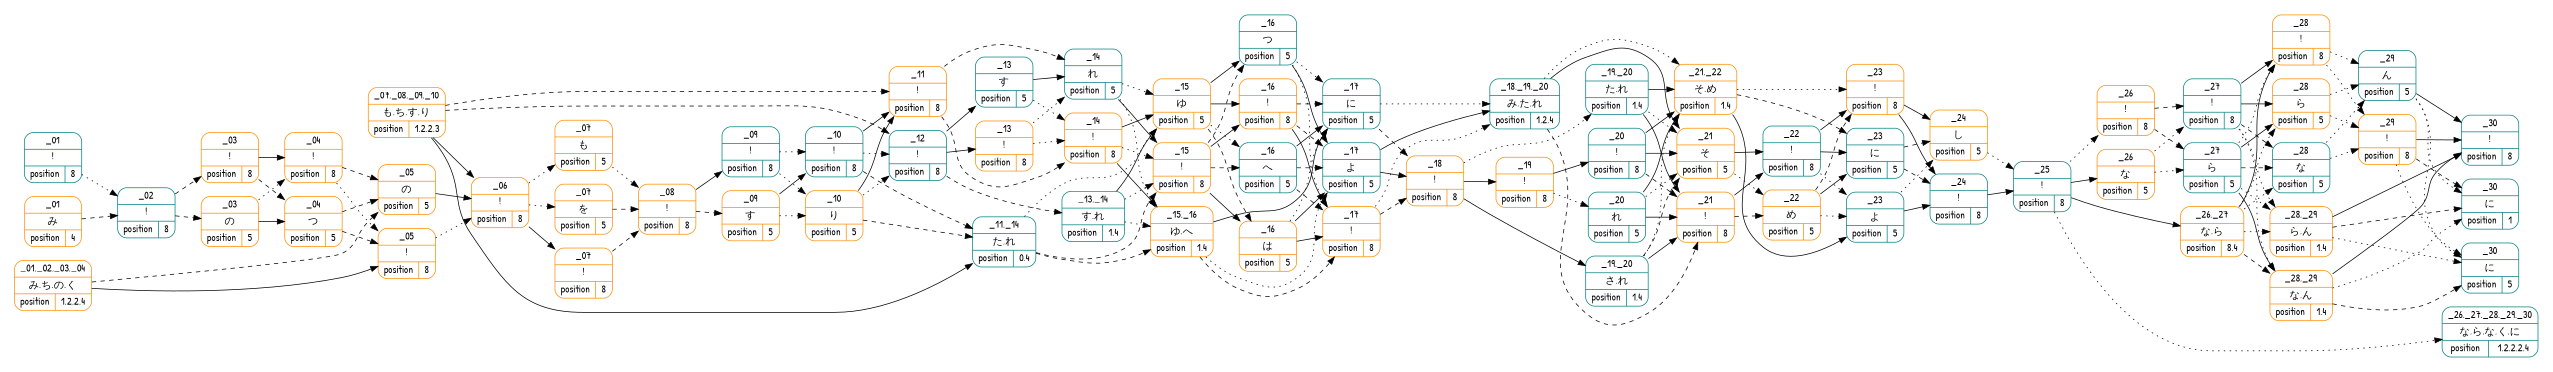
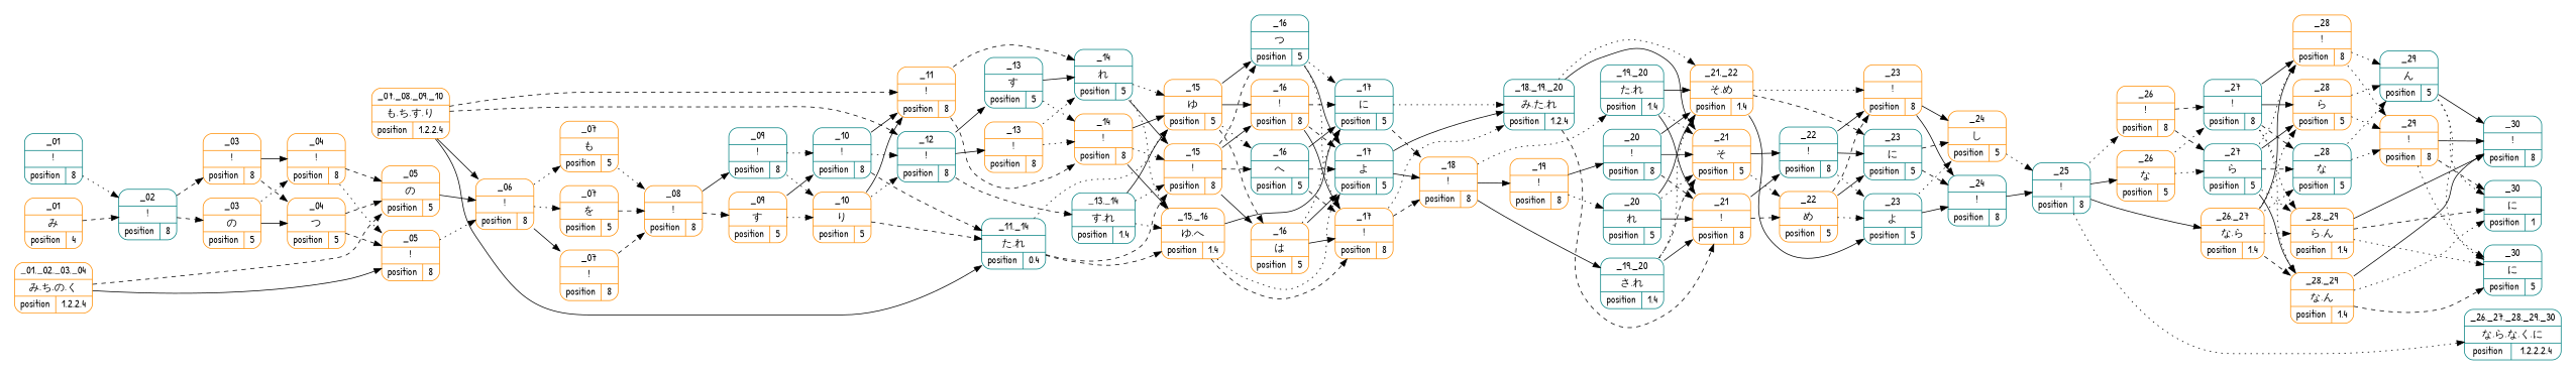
  digraph {
    fontname="Patrick Hand"
    rankdir=LR
    node [color=darkorange fontname="Patrick Hand" group=0 shape=Mrecord]
    edge [fontname="Patrick Hand" style=dotted]
    n1 [color=teal label="_01|!|{position|8}"]
    n2 [label="_01|み|{position|4}"]
    n3 [label="_01,_02,_03,_04|み,ち,の,く|{position|1,2,2,4}"]
    n4 [color=teal label="_30|!|{position|8}"]
    n5 [color=teal label="_30|に|{position|1}"]
    n6 [color=teal label="_26,_27,_28,_29,_30|な,ら,な,く,に|{position|1,2,2,2,4}"]
    n7 [color=teal label="_30|に|{position|5}"]
    n8 [color=teal label="_09|!|{position|8}"]
    n9 [label="_06|!|{position|8}"]
    n10 [label="_19|!|{position|8}"]
    n11 [color=teal label="_10|!|{position|8}"]
    n12 [color=teal label="_17|よ|{position|5}"]
    n13 [label="_07|も|{position|5}"]
    n14 [label="_03|!|{position|8}"]
    n15 [color=teal label="_17|に|{position|5}"]
    n16 [label="_13|!|{position|8}"]
    n17 [label="_15,_16|ゆ,へ|{position|1,4}"]
    n18 [color=teal label="_16|つ|{position|5}"]
    n19 [label="_16|は|{position|5}"]
    n20 [label="_15|!|{position|8}"]
    n21 [label="_15|ゆ|{position|5}"]
    n22 [color=teal label="_19,_20|た,れ|{position|1,4}"]
    n23 [label="_05|!|{position|8}"]
-   n24 [label="_26,_27|な,ら|{position|8,4}"]
+   n24 [label="_26,_27|な,ら|{position|1,4}"]
    n25 [label="_08|!|{position|8}"]
    n26 [label="_26|な|{position|5}"]
    n27 [color=teal label="_13|す|{position|5}"]
    n28 [color=teal label="_12|!|{position|8}"]
    n29 [label="_21,_22|そ,め|{position|1,4}"]
    n30 [color=teal label="_29|ん|{position|5}"]
    n31 [label="_28|!|{position|8}"]
    n32 [color=teal label="_02|!|{position|8}"]
    n33 [label="_24|し|{position|5}"]
    n34 [label="_10|り|{position|5}"]
    n35 [label="_04|!|{position|8}"]
    n36 [color=teal label="_19,_20|さ,れ|{position|1,4}"]
    n37 [label="_28,_29|ら,ん|{position|1,4}"]
    n38 [label="_28,_29|な,ん|{position|1,4}"]
    n39 [color=teal label="_22|!|{position|8}"]
    n40 [label="_07|!|{position|8}"]
    n41 [color=teal label="_27|ら|{position|5}"]
    n42 [color=teal label="_25|!|{position|8}"]
    n43 [color=teal label="_23|よ|{position|5}"]
    n44 [label="_03|の|{position|5}"]
    n45 [color=teal label="_23|に|{position|5}"]
    n46 [color=teal label="_13,_14|す,れ|{position|1,4}"]
    n47 [color=teal label="_27|!|{position|8}"]
    n48 [label="_04|つ|{position|5}"]
    n49 [label="_22|め|{position|5}"]
-   n50 [label="_07,_08,_09,_10|も,ち,す,り|{position|1,2,2,3}"]
+   n50 [label="_07,_08,_09,_10|も,ち,す,り|{position|1,2,2,4}"]
    n51 [color=teal label="_14|れ|{position|5}"]
    n52 [color=teal label="_16|へ|{position|5}"]
    n53 [label="_18|!|{position|8}"]
    n54 [label="_05|の|{position|5}"]
    n55 [color=teal label="_24|!|{position|8}"]
    n56 [label="_21|!|{position|8}"]
    n57 [label="_26|!|{position|8}"]
    n58 [label="_09|す|{position|5}"]
    n59 [label="_07|を|{position|5}"]
    n60 [label="_29|!|{position|8}"]
    n61 [color=teal label="_20|れ|{position|5}"]
    n62 [color=teal label="_20|!|{position|8}"]
    n63 [color=teal label="_11,_14|た,れ|{position|0,4}"]
    n64 [color=teal label="_28|な|{position|5}"]
    n65 [label="_17|!|{position|8}"]
    n66 [label="_23|!|{position|8}"]
    n67 [color=teal label="_18,_19,_20|み,た,れ|{position|1,2,4}"]
    n68 [label="_28|ら|{position|5}"]
    n69 [label="_14|!|{position|8}"]
    n70 [label="_11|!|{position|8}"]
    n71 [label="_21|そ|{position|5}"]
    n72 [label="_16|!|{position|8}"]
    subgraph sub_1 {
      subgraph cluster_2 {
        color=transparent
        n1
        n2
        n3
      }
      subgraph cluster_3 {
        color=transparent
        n4
        n5
        n6
        n7
      }
      subgraph cluster_4 {
        color=transparent
        n8
        n9
        n10
        n11
        n12
        n13
        n14
        n15
        n16
        n17
        n18
        n19
        n20
        n21
        n22
        n23
        n24
        n25
        n26
        n27
        n28
        n29
        n30
        n31
        n32
        n33
        n34
        n35
        n36
        n37
        n38
        n39
        n40
        n41
        n42
        n43
        n44
        n45
        n46
        n47
        n48
        n49
        n50
        n51
        n52
        n53
        n54
        n55
        n56
        n57
        n58
        n59
        n60
        n61
        n62
        n63
        n64
        n65
        n66
        n67
        n68
        n69
        n70
        n71
        n72
      }
    }
    n1 -> n32
    n2 -> n32 [style=dashed]
    n3 -> n23 [style=solid]
    n3 -> n54 [style=dashed]
    n8 -> n11
    n8 -> n34
    n9 -> n13
    n9 -> n40 [style=solid]
    n9 -> n59
    n10 -> n61
    n10 -> n62 [style=solid]
    n11 -> n28
    n11 -> n63 [style=dashed]
    n11 -> n70 [style=solid]
    n12 -> n53 [style=solid]
    n12 -> n67 [style=solid]
    n13 -> n25
    n14 -> n35 [style=solid]
    n14 -> n48 [style=dashed]
    n15 -> n53 [style=dashed]
    n15 -> n67
    n16 -> n51
    n16 -> n69
    n17 -> n12
    n17 -> n15 [style=solid]
    n17 -> n65 [style=dashed]
    n18 -> n12 [style=solid]
    n18 -> n15
    n18 -> n65
    n19 -> n12 [style=solid]
    n19 -> n15
    n19 -> n65 [style=solid]
    n20 -> n18 [style=dashed]
    n20 -> n19 [style=solid]
    n20 -> n52 [style=dashed]
    n20 -> n72 [style=solid]
    n21 -> n18 [style=solid]
    n21 -> n19 [style=dashed]
    n21 -> n52
    n21 -> n72 [style=solid]
    n22 -> n29 [style=solid]
    n22 -> n56 [style=solid]
    n22 -> n71
    n23 -> n9
    n24 -> n31 [style=solid]
    n24 -> n37
    n24 -> n38 [style=dashed]
    n24 -> n64
    n24 -> n68
    n25 -> n8 [style=solid]
    n25 -> n58 [style=dashed]
    n26 -> n41
    n26 -> n47
    n27 -> n51 [style=solid]
    n27 -> n69
    n28 -> n16 [style=solid]
    n28 -> n27 [style=solid]
    n28 -> n46 [style=dashed]
    n29 -> n43 [style=solid]
    n29 -> n45 [style=dashed]
    n29 -> n66
    n30 -> n4 [style=solid]
    n30 -> n5
    n30 -> n7
    n31 -> n30
    n31 -> n60
    n32 -> n14 [style=dashed]
    n32 -> n44 [style=dashed]
    n33 -> n42
    n34 -> n28
    n34 -> n63 [style=dashed]
    n34 -> n70 [style=solid]
    n35 -> n23
    n35 -> n54 [style=dashed]
    n36 -> n29
    n36 -> n56 [style=solid]
    n36 -> n71 [style=dashed]
    n37 -> n4 [style=solid]
    n37 -> n5 [style=dashed]
    n37 -> n7
    n38 -> n4 [style=solid]
    n38 -> n5
    n38 -> n7 [style=dashed]
    n39 -> n43
    n39 -> n45 [style=solid]
    n39 -> n66 [style=solid]
    n40 -> n25 [style=dashed]
    n41 -> n31
    n41 -> n37
    n41 -> n38 [style=solid]
    n41 -> n64 [style=dashed]
    n41 -> n68 [style=solid]
    n42 -> n6
    n42 -> n24 [style=solid]
    n42 -> n26 [style=solid]
    n42 -> n57
    n43 -> n33
    n43 -> n55 [style=solid]
    n44 -> n35
    n44 -> n48 [style=solid]
    n45 -> n33 [style=dashed]
    n45 -> n55 [style=dashed]
    n46 -> n17
    n46 -> n20
    n46 -> n21 [style=solid]
    n47 -> n31 [style=solid]
    n47 -> n37
    n47 -> n38
    n47 -> n64 [style=dashed]
    n47 -> n68 [style=solid]
    n48 -> n23 [style=dashed]
    n48 -> n54 [style=dashed]
    n49 -> n43
    n49 -> n45 [style=solid]
    n49 -> n66 [style=dashed]
    n50 -> n9 [style=solid]
    n50 -> n28 [style=dashed]
    n50 -> n63 [style=solid]
    n50 -> n70 [style=dashed]
    n51 -> n17
    n51 -> n20 [style=solid]
    n51 -> n21
    n52 -> n12 [style=dashed]
    n52 -> n15 [style=solid]
    n52 -> n65 [style=dashed]
    n53 -> n10 [style=solid]
    n53 -> n22
    n53 -> n36 [style=solid]
    n54 -> n9 [style=solid]
    n55 -> n42 [style=solid]
    n56 -> n39 [style=solid]
    n56 -> n49 [style=dashed]
    n57 -> n41 [style=dashed]
    n57 -> n47 [style=dashed]
    n58 -> n11 [style=solid]
    n58 -> n34
    n59 -> n25 [style=dashed]
    n60 -> n4 [style=solid]
    n60 -> n5 [style=dashed]
    n60 -> n7
    n61 -> n29 [style=solid]
    n61 -> n56 [style=solid]
    n61 -> n71
    n62 -> n29 [style=solid]
    n62 -> n56 [style=dashed]
    n62 -> n71 [style=solid]
    n63 -> n17 [style=dashed]
    n63 -> n20 [style=dashed]
    n63 -> n21
    n64 -> n30
    n64 -> n60
    n65 -> n53 [style=dashed]
    n65 -> n67
    n66 -> n33 [style=solid]
    n66 -> n55 [style=solid]
    n67 -> n29
    n67 -> n56 [style=dashed]
    n67 -> n71 [style=solid]
    n68 -> n30
    n68 -> n60
    n69 -> n17 [style=solid]
    n69 -> n20
    n69 -> n21 [style=solid]
    n70 -> n51 [style=dashed]
    n70 -> n69 [style=dashed]
    n71 -> n39 [style=solid]
    n71 -> n49
    n72 -> n12 [style=dashed]
    n72 -> n15 [style=dashed]
    n72 -> n65 [style=solid]
  }
